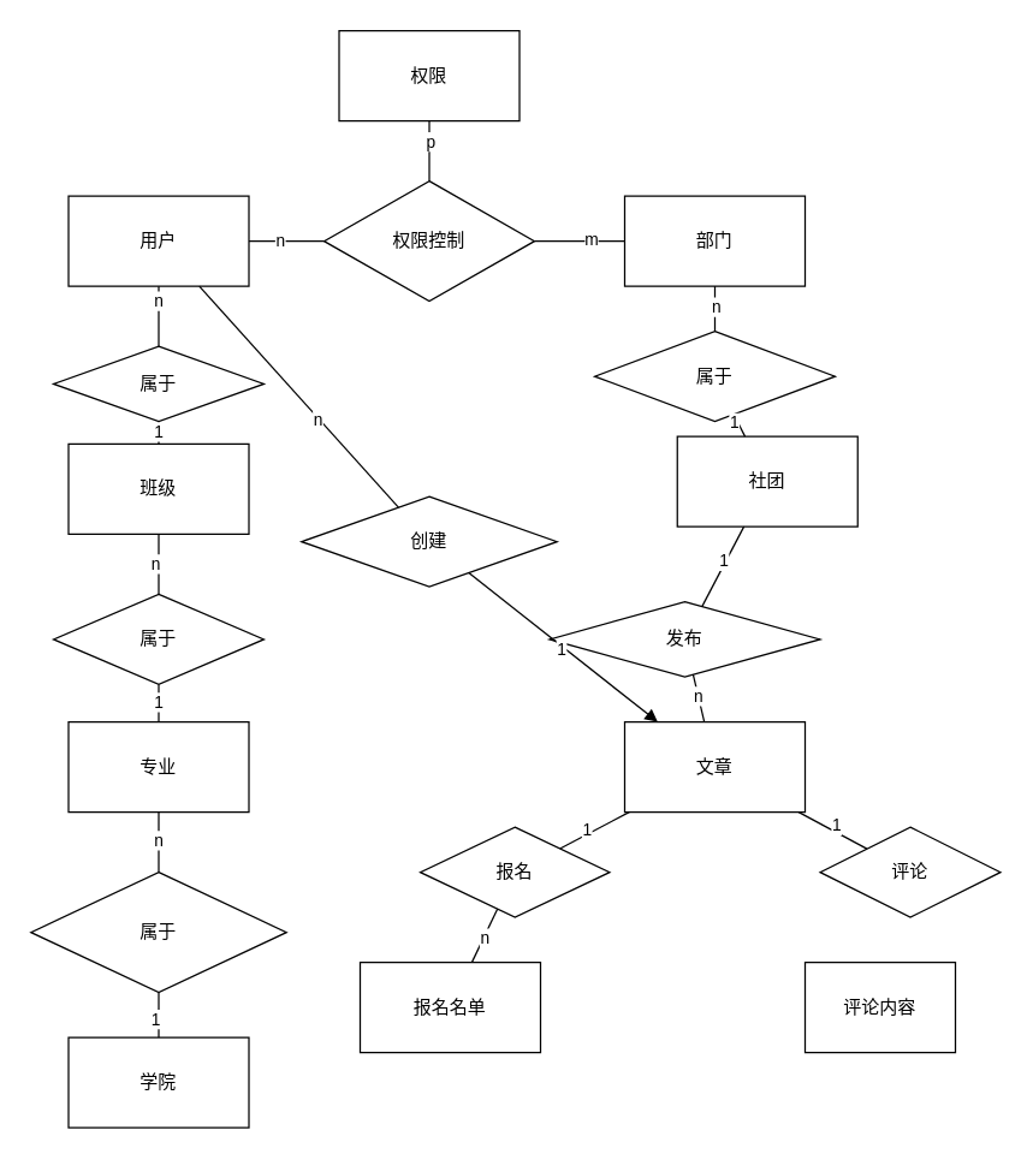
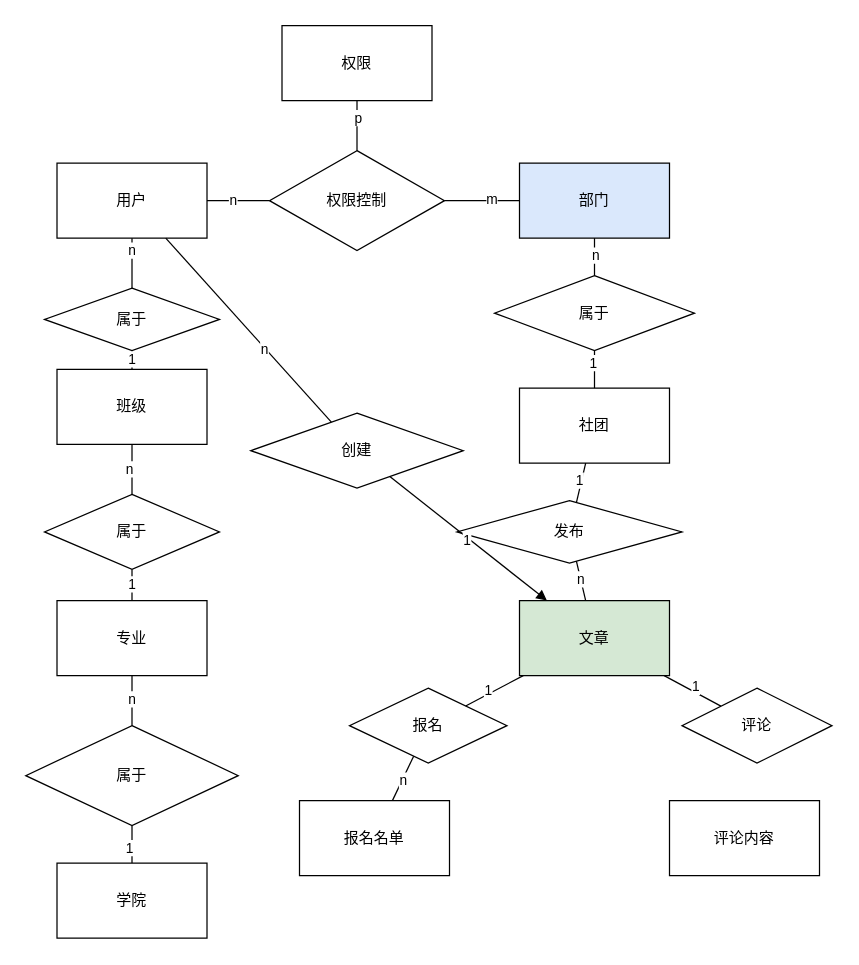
  <mxCell id="0" />
  <mxCell id="1" parent="0" />
  <mxCell id="2" value="用户" style="rounded=0;whiteSpace=wrap;html=1;" vertex="1" parent="1"><mxGeometry x="45" y="130" width="120" height="60" as="geometry" /></mxCell>
- <mxCell id="3" value="部门" style="rounded=0;whiteSpace=wrap;html=1;" vertex="1" parent="1"><mxGeometry x="415" y="130" width="120" height="60" as="geometry" /></mxCell>
+ <mxCell id="3" value="部门" style="rounded=0;whiteSpace=wrap;html=1;fillColor=#dae8fc;" vertex="1" parent="1"><mxGeometry x="415" y="130" width="120" height="60" as="geometry" /></mxCell>
  <mxCell id="4" value="权限控制" style="rhombus;whiteSpace=wrap;html=1;" vertex="1" parent="1"><mxGeometry x="215" y="120" width="140" height="80" as="geometry" /></mxCell>
  <mxCell id="5" value="" style="endArrow=none;html=1;rounded=0;" edge="1" parent="1" source="2" target="4"><mxGeometry width="50" height="50" relative="1" as="geometry"><mxPoint x="275" y="170" as="sourcePoint" /><mxPoint x="325" y="120" as="targetPoint" /></mxGeometry></mxCell>
  <mxCell id="6" value="n" style="edgeLabel;html=1;align=center;verticalAlign=middle;resizable=0;points=[];" vertex="1" connectable="0" parent="5"><mxGeometry x="-0.2" y="1" relative="1" as="geometry"><mxPoint as="offset" /></mxGeometry></mxCell>
  <mxCell id="7" value="" style="endArrow=none;html=1;rounded=0;" edge="1" parent="1" source="3" target="4"><mxGeometry width="50" height="50" relative="1" as="geometry"><mxPoint x="275" y="170" as="sourcePoint" /><mxPoint x="325" y="120" as="targetPoint" /></mxGeometry></mxCell>
  <mxCell id="8" value="m" style="edgeLabel;html=1;align=center;verticalAlign=middle;resizable=0;points=[];" vertex="1" connectable="0" parent="7"><mxGeometry x="-0.225" y="-2" relative="1" as="geometry"><mxPoint as="offset" /></mxGeometry></mxCell>
  <mxCell id="9" value="权限" style="rounded=0;whiteSpace=wrap;html=1;" vertex="1" parent="1"><mxGeometry x="225" y="20" width="120" height="60" as="geometry" /></mxCell>
  <mxCell id="10" value="" style="endArrow=none;html=1;rounded=0;" edge="1" parent="1" source="4" target="9"><mxGeometry width="50" height="50" relative="1" as="geometry"><mxPoint x="285" y="130" as="sourcePoint" /><mxPoint x="325" y="120" as="targetPoint" /></mxGeometry></mxCell>
  <mxCell id="11" value="p" style="edgeLabel;html=1;align=center;verticalAlign=middle;resizable=0;points=[];" vertex="1" connectable="0" parent="10"><mxGeometry x="0.337" relative="1" as="geometry"><mxPoint as="offset" /></mxGeometry></mxCell>
  <mxCell id="12" value="班级" style="rounded=0;whiteSpace=wrap;html=1;" vertex="1" parent="1"><mxGeometry x="45" y="295" width="120" height="60" as="geometry" /></mxCell>
  <mxCell id="13" value="属于" style="rhombus;whiteSpace=wrap;html=1;" vertex="1" parent="1"><mxGeometry x="35" y="230" width="140" height="50" as="geometry" /></mxCell>
  <mxCell id="14" value="1" style="endArrow=none;html=1;rounded=0;" edge="1" parent="1" source="12" target="13"><mxGeometry width="50" height="50" relative="1" as="geometry"><mxPoint x="275" y="200" as="sourcePoint" /><mxPoint x="325" y="150" as="targetPoint" /></mxGeometry></mxCell>
  <mxCell id="15" value="" style="endArrow=none;html=1;rounded=0;" edge="1" parent="1" source="13" target="2"><mxGeometry width="50" height="50" relative="1" as="geometry"><mxPoint x="275" y="200" as="sourcePoint" /><mxPoint x="325" y="150" as="targetPoint" /></mxGeometry></mxCell>
  <mxCell id="16" value="n" style="edgeLabel;html=1;align=center;verticalAlign=middle;resizable=0;points=[];" vertex="1" connectable="0" parent="15"><mxGeometry x="0.533" y="1" relative="1" as="geometry"><mxPoint as="offset" /></mxGeometry></mxCell>
- <mxCell id="17" value="社团" style="rounded=0;whiteSpace=wrap;html=1;" vertex="1" parent="1"><mxGeometry x="450" y="290" width="120" height="60" as="geometry" /></mxCell>
+ <mxCell id="17" value="社团" style="rounded=0;whiteSpace=wrap;html=1;" vertex="1" parent="1"><mxGeometry x="415" y="310" width="120" height="60" as="geometry" /></mxCell>
  <mxCell id="18" value="属于" style="rhombus;whiteSpace=wrap;html=1;" vertex="1" parent="1"><mxGeometry x="395" y="220" width="160" height="60" as="geometry" /></mxCell>
  <mxCell id="19" value="" style="endArrow=none;html=1;rounded=0;" edge="1" parent="1" source="18" target="3"><mxGeometry width="50" height="50" relative="1" as="geometry"><mxPoint x="275" y="200" as="sourcePoint" /><mxPoint x="325" y="150" as="targetPoint" /></mxGeometry></mxCell>
  <mxCell id="20" value="n" style="edgeLabel;html=1;align=center;verticalAlign=middle;resizable=0;points=[];" vertex="1" connectable="0" parent="19"><mxGeometry x="0.133" relative="1" as="geometry"><mxPoint as="offset" /></mxGeometry></mxCell>
  <mxCell id="21" value="" style="endArrow=none;html=1;rounded=0;" edge="1" parent="1" source="17" target="18"><mxGeometry width="50" height="50" relative="1" as="geometry"><mxPoint x="275" y="200" as="sourcePoint" /><mxPoint x="325" y="150" as="targetPoint" /></mxGeometry></mxCell>
  <mxCell id="22" value="1" style="edgeLabel;html=1;align=center;verticalAlign=middle;resizable=0;points=[];" vertex="1" connectable="0" parent="21"><mxGeometry x="0.4" y="2" relative="1" as="geometry"><mxPoint as="offset" /></mxGeometry></mxCell>
- <mxCell id="23" value="文章" style="rounded=0;whiteSpace=wrap;html=1;" vertex="1" parent="1"><mxGeometry x="415" y="480" width="120" height="60" as="geometry" /></mxCell>
+ <mxCell id="23" value="文章" style="rounded=0;whiteSpace=wrap;html=1;fillColor=#d5e8d4;" vertex="1" parent="1"><mxGeometry x="415" y="480" width="120" height="60" as="geometry" /></mxCell>
  <mxCell id="24" value="发布" style="rhombus;whiteSpace=wrap;html=1;" vertex="1" parent="1"><mxGeometry x="365" y="400" width="180" height="50" as="geometry" /></mxCell>
  <mxCell id="25" value="" style="endArrow=none;html=1;rounded=0;" edge="1" parent="1" source="24" target="17"><mxGeometry width="50" height="50" relative="1" as="geometry"><mxPoint x="275" y="360" as="sourcePoint" /><mxPoint x="325" y="310" as="targetPoint" /></mxGeometry></mxCell>
  <mxCell id="26" value="1" style="edgeLabel;html=1;align=center;verticalAlign=middle;resizable=0;points=[];" vertex="1" connectable="0" parent="25"><mxGeometry x="0.133" y="2" relative="1" as="geometry"><mxPoint as="offset" /></mxGeometry></mxCell>
  <mxCell id="27" value="" style="endArrow=none;html=1;rounded=0;" edge="1" parent="1" source="23" target="24"><mxGeometry width="50" height="50" relative="1" as="geometry"><mxPoint x="275" y="360" as="sourcePoint" /><mxPoint x="325" y="310" as="targetPoint" /></mxGeometry></mxCell>
  <mxCell id="28" value="n" style="edgeLabel;html=1;align=center;verticalAlign=middle;resizable=0;points=[];" vertex="1" connectable="0" parent="27"><mxGeometry x="0.133" relative="1" as="geometry"><mxPoint as="offset" /></mxGeometry></mxCell>
  <mxCell id="29" value="创建" style="rhombus;whiteSpace=wrap;html=1;" vertex="1" parent="1"><mxGeometry x="200" y="330" width="170" height="60" as="geometry" /></mxCell>
  <mxCell id="30" value="" style="endArrow=none;html=1;rounded=0;" edge="1" parent="1" source="29" target="2"><mxGeometry width="50" height="50" relative="1" as="geometry"><mxPoint x="275" y="340" as="sourcePoint" /><mxPoint x="325" y="290" as="targetPoint" /><Array as="points" /></mxGeometry></mxCell>
  <mxCell id="31" value="n" style="edgeLabel;html=1;align=center;verticalAlign=middle;resizable=0;points=[];" vertex="1" connectable="0" parent="30"><mxGeometry x="-0.194" y="1" relative="1" as="geometry"><mxPoint as="offset" /></mxGeometry></mxCell>
  <mxCell id="32" value="" style="endArrow=block;html=1;rounded=0;" edge="1" parent="1" source="29" target="23"><mxGeometry width="50" height="50" relative="1" as="geometry"><mxPoint x="275" y="340" as="sourcePoint" /><mxPoint x="325" y="290" as="targetPoint" /><Array as="points" /></mxGeometry></mxCell>
  <mxCell id="33" value="1" style="edgeLabel;html=1;align=center;verticalAlign=middle;resizable=0;points=[];" vertex="1" connectable="0" parent="32"><mxGeometry x="-0.003" y="-2" relative="1" as="geometry"><mxPoint as="offset" /></mxGeometry></mxCell>
  <mxCell id="34" value="专业" style="rounded=0;whiteSpace=wrap;html=1;" vertex="1" parent="1"><mxGeometry x="45" y="480" width="120" height="60" as="geometry" /></mxCell>
  <mxCell id="35" value="属于" style="rhombus;whiteSpace=wrap;html=1;" vertex="1" parent="1"><mxGeometry x="35" y="395" width="140" height="60" as="geometry" /></mxCell>
  <mxCell id="36" value="" style="endArrow=none;html=1;rounded=0;" edge="1" parent="1" source="35" target="12"><mxGeometry width="50" height="50" relative="1" as="geometry"><mxPoint x="275" y="360" as="sourcePoint" /><mxPoint x="325" y="310" as="targetPoint" /></mxGeometry></mxCell>
  <mxCell id="37" value="n" style="edgeLabel;html=1;align=center;verticalAlign=middle;resizable=0;points=[];" vertex="1" connectable="0" parent="36"><mxGeometry x="0.04" y="3" relative="1" as="geometry"><mxPoint as="offset" /></mxGeometry></mxCell>
  <mxCell id="38" value="1" style="endArrow=none;html=1;rounded=0;" edge="1" parent="1" source="34" target="35"><mxGeometry width="50" height="50" relative="1" as="geometry"><mxPoint x="275" y="360" as="sourcePoint" /><mxPoint x="325" y="310" as="targetPoint" /></mxGeometry></mxCell>
  <mxCell id="39" value="属于" style="rhombus;whiteSpace=wrap;html=1;" vertex="1" parent="1"><mxGeometry x="20" y="580" width="170" height="80" as="geometry" /></mxCell>
  <mxCell id="40" value="" style="endArrow=none;html=1;rounded=0;" edge="1" parent="1" source="44" target="39"><mxGeometry width="50" height="50" relative="1" as="geometry"><mxPoint x="275" y="630" as="sourcePoint" /><mxPoint x="325" y="580" as="targetPoint" /></mxGeometry></mxCell>
  <mxCell id="41" value="1" style="edgeLabel;html=1;align=center;verticalAlign=middle;resizable=0;points=[];" vertex="1" connectable="0" parent="40"><mxGeometry x="-0.1" y="3" relative="1" as="geometry"><mxPoint y="1" as="offset" /></mxGeometry></mxCell>
  <mxCell id="42" value="" style="endArrow=none;html=1;rounded=0;" edge="1" parent="1" source="39" target="34"><mxGeometry width="50" height="50" relative="1" as="geometry"><mxPoint x="275" y="630" as="sourcePoint" /><mxPoint x="325" y="580" as="targetPoint" /></mxGeometry></mxCell>
  <mxCell id="43" value="n&lt;br&gt;" style="edgeLabel;html=1;align=center;verticalAlign=middle;resizable=0;points=[];" vertex="1" connectable="0" parent="42"><mxGeometry x="0.1" y="1" relative="1" as="geometry"><mxPoint as="offset" /></mxGeometry></mxCell>
  <mxCell id="44" value="学院" style="rounded=0;whiteSpace=wrap;html=1;" vertex="1" parent="1"><mxGeometry x="45" y="690" width="120" height="60" as="geometry" /></mxCell>
- <mxCell id="45" value="评论内容" style="rounded=0;whiteSpace=wrap;html=1;" vertex="1" parent="1"><mxGeometry x="535" y="640" width="100" height="60" as="geometry" /></mxCell>
+ <mxCell id="45" value="评论内容" style="rounded=0;whiteSpace=wrap;html=1;" vertex="1" parent="1"><mxGeometry x="535" y="640" width="120" height="60" as="geometry" /></mxCell>
  <mxCell id="46" value="报名名单" style="rounded=0;whiteSpace=wrap;html=1;" vertex="1" parent="1"><mxGeometry x="239" y="640" width="120" height="60" as="geometry" /></mxCell>
  <mxCell id="47" value="报名" style="rhombus;whiteSpace=wrap;html=1;" vertex="1" parent="1"><mxGeometry x="279" y="550" width="126" height="60" as="geometry" /></mxCell>
  <mxCell id="48" value="评论" style="rhombus;whiteSpace=wrap;html=1;" vertex="1" parent="1"><mxGeometry x="545" y="550" width="120" height="60" as="geometry" /></mxCell>
  <mxCell id="49" value="" style="endArrow=none;html=1;rounded=0;" edge="1" parent="1" source="48" target="23"><mxGeometry width="50" height="50" relative="1" as="geometry"><mxPoint x="355" y="600" as="sourcePoint" /><mxPoint x="405" y="550" as="targetPoint" /></mxGeometry></mxCell>
  <mxCell id="50" value="1" style="edgeLabel;html=1;align=center;verticalAlign=middle;resizable=0;points=[];" vertex="1" connectable="0" parent="49"><mxGeometry x="0.01" y="-4" relative="1" as="geometry"><mxPoint as="offset" /></mxGeometry></mxCell>
  <mxCell id="51" value="" style="endArrow=none;html=1;rounded=0;" edge="1" parent="1" source="47" target="23"><mxGeometry width="50" height="50" relative="1" as="geometry"><mxPoint x="355" y="600" as="sourcePoint" /><mxPoint x="405" y="550" as="targetPoint" /></mxGeometry></mxCell>
  <mxCell id="52" value="1" style="edgeLabel;html=1;align=center;verticalAlign=middle;resizable=0;points=[];" vertex="1" connectable="0" parent="51"><mxGeometry x="-0.154" y="3" relative="1" as="geometry"><mxPoint as="offset" /></mxGeometry></mxCell>
  <mxCell id="53" value="" style="endArrow=none;html=1;rounded=0;" edge="1" parent="1" source="46" target="47"><mxGeometry width="50" height="50" relative="1" as="geometry"><mxPoint x="355" y="600" as="sourcePoint" /><mxPoint x="405" y="550" as="targetPoint" /></mxGeometry></mxCell>
  <mxCell id="54" value="n" style="edgeLabel;html=1;align=center;verticalAlign=middle;resizable=0;points=[];" vertex="1" connectable="0" parent="53"><mxGeometry x="-0.109" relative="1" as="geometry"><mxPoint as="offset" /></mxGeometry></mxCell>
